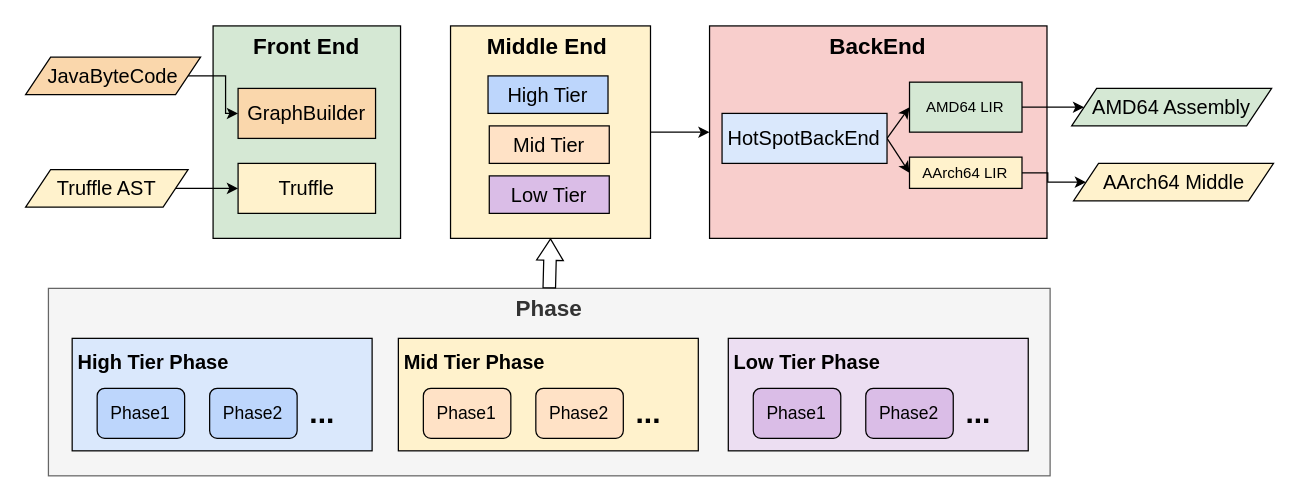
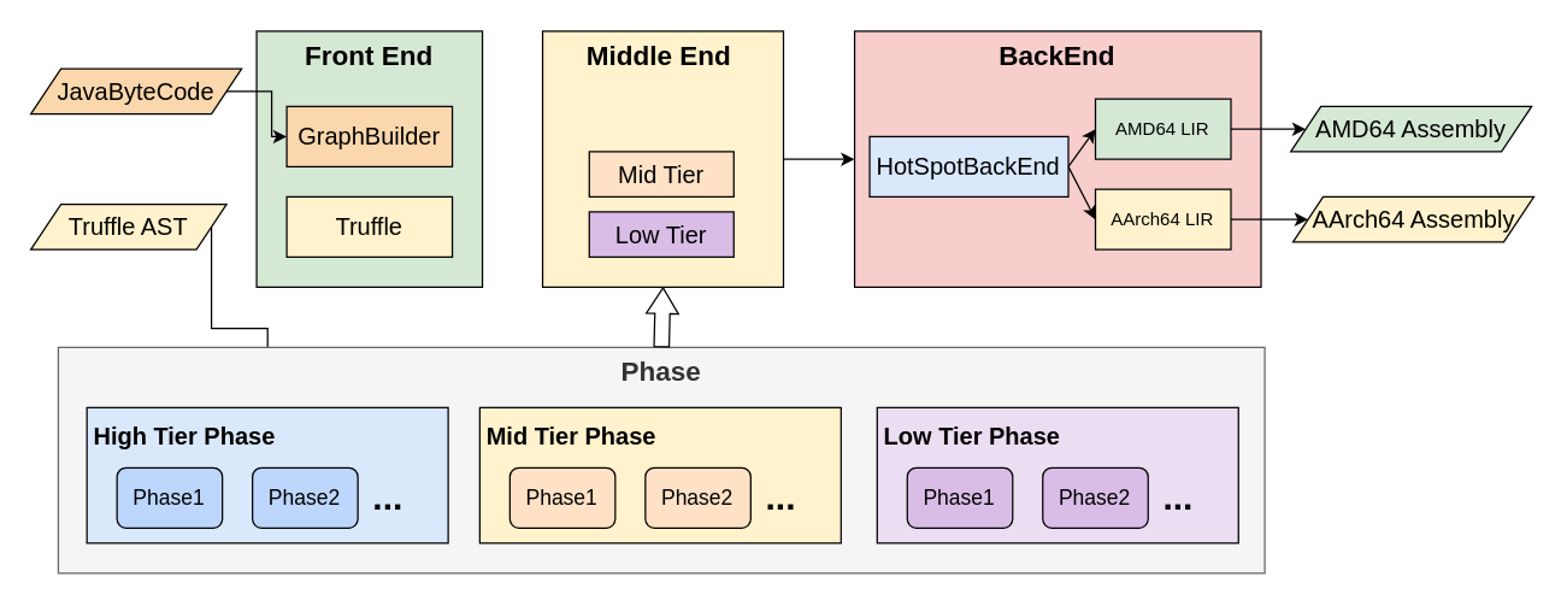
  <mxCell id="0" />
  <mxCell id="1" parent="0" />
  <mxCell id="2" value="&lt;font style=&quot;font-size: 18px;&quot;&gt;&lt;b&gt;Front End&lt;/b&gt;&lt;/font&gt;" style="rounded=0;whiteSpace=wrap;html=1;verticalAlign=top;fillColor=#d5e8d4;strokeColor=default;" parent="1" vertex="1"><mxGeometry x="170" y="20" width="150" height="170" as="geometry" /></mxCell>
  <mxCell id="3" value="&lt;font style=&quot;font-size: 16px;&quot;&gt;GraphBuilder&lt;/font&gt;" style="rounded=0;whiteSpace=wrap;html=1;fillColor=#fad7ac;strokeColor=default;" parent="1" vertex="1"><mxGeometry x="190" y="70" width="110" height="40" as="geometry" /></mxCell>
  <mxCell id="4" value="&lt;font style=&quot;font-size: 16px;&quot;&gt;Truffle&lt;/font&gt;" style="rounded=0;whiteSpace=wrap;html=1;fillColor=#fff2cc;strokeColor=default;" parent="1" vertex="1"><mxGeometry x="190" y="130" width="110" height="40" as="geometry" /></mxCell>
  <mxCell id="5" style="edgeStyle=orthogonalEdgeStyle;rounded=0;orthogonalLoop=1;jettySize=auto;html=1;exitX=1;exitY=0.5;exitDx=0;exitDy=0;entryX=0;entryY=0.5;entryDx=0;entryDy=0;" parent="1" source="6" target="3" edge="1"><mxGeometry relative="1" as="geometry" /></mxCell>
  <mxCell id="6" value="&lt;span style=&quot;text-wrap-mode: nowrap;&quot;&gt;&lt;font style=&quot;font-size: 16px;&quot;&gt;JavaByteCode&lt;/font&gt;&lt;/span&gt;" style="shape=parallelogram;perimeter=parallelogramPerimeter;whiteSpace=wrap;html=1;fixedSize=1;fillColor=#fad7ac;strokeColor=default;" parent="1" vertex="1"><mxGeometry x="20" y="45" width="140" height="30" as="geometry" /></mxCell>
- <mxCell id="7" style="edgeStyle=orthogonalEdgeStyle;rounded=0;orthogonalLoop=1;jettySize=auto;html=1;exitX=1;exitY=0.5;exitDx=0;exitDy=0;entryX=0;entryY=0.5;entryDx=0;entryDy=0;" parent="1" source="8" target="4" edge="1"><mxGeometry relative="1" as="geometry" /></mxCell>
+ <mxCell id="7" style="edgeStyle=orthogonalEdgeStyle;rounded=0;orthogonalLoop=1;jettySize=auto;html=1;exitX=1;exitY=0.5;exitDx=0;exitDy=0;" parent="1" source="8" target="23" edge="1"><mxGeometry relative="1" as="geometry" /></mxCell>
  <mxCell id="8" value="&lt;span style=&quot;text-wrap-mode: nowrap;&quot;&gt;&lt;font style=&quot;font-size: 16px;&quot;&gt;Truffle AST&lt;/font&gt;&lt;/span&gt;" style="shape=parallelogram;perimeter=parallelogramPerimeter;whiteSpace=wrap;html=1;fixedSize=1;fillColor=#fff2cc;strokeColor=default;" parent="1" vertex="1"><mxGeometry x="20" y="135" width="130" height="30" as="geometry" /></mxCell>
  <mxCell id="9" style="edgeStyle=orthogonalEdgeStyle;rounded=0;orthogonalLoop=1;jettySize=auto;html=1;exitX=1;exitY=0.5;exitDx=0;exitDy=0;entryX=0;entryY=0.5;entryDx=0;entryDy=0;" parent="1" source="10" target="11" edge="1"><mxGeometry relative="1" as="geometry" /></mxCell>
  <mxCell id="10" value="&lt;font style=&quot;font-size: 18px;&quot;&gt;&lt;b&gt;Middle End&amp;nbsp;&lt;/b&gt;&lt;/font&gt;" style="rounded=0;whiteSpace=wrap;html=1;verticalAlign=top;fillColor=#fff2cc;strokeColor=default;" parent="1" vertex="1"><mxGeometry x="360" y="20" width="160" height="170" as="geometry" /></mxCell>
  <mxCell id="11" value="&lt;font style=&quot;font-size: 18px;&quot;&gt;&lt;b&gt;BackEnd&lt;/b&gt;&lt;/font&gt;" style="rounded=0;whiteSpace=wrap;html=1;verticalAlign=top;fillColor=#f8cecc;strokeColor=default;" parent="1" vertex="1"><mxGeometry x="567.25" y="20" width="270" height="170" as="geometry" /></mxCell>
- <mxCell id="12" value="&lt;font style=&quot;font-size: 16px;&quot;&gt;High Tier&lt;/font&gt;" style="rounded=0;whiteSpace=wrap;html=1;fillColor=#BDD6FC;strokeColor=default;" parent="1" vertex="1"><mxGeometry x="390" y="60" width="96" height="30" as="geometry" /></mxCell>
  <mxCell id="13" value="&lt;font style=&quot;font-size: 16px;&quot;&gt;Mid Tier&lt;/font&gt;" style="rounded=0;whiteSpace=wrap;html=1;fillColor=#FFE2C6;strokeColor=default;" parent="1" vertex="1"><mxGeometry x="391" y="100" width="96" height="30" as="geometry" /></mxCell>
  <mxCell id="14" value="&lt;font style=&quot;font-size: 16px;&quot;&gt;Low Tier&lt;/font&gt;" style="rounded=0;whiteSpace=wrap;html=1;fillColor=light-dark(#dabde7, #392f3f);strokeColor=default;" parent="1" vertex="1"><mxGeometry x="391" y="140" width="96" height="30" as="geometry" /></mxCell>
  <mxCell id="15" style="rounded=0;orthogonalLoop=1;jettySize=auto;html=1;exitX=1;exitY=0.5;exitDx=0;exitDy=0;entryX=0;entryY=0.5;entryDx=0;entryDy=0;" parent="1" source="17" target="19" edge="1"><mxGeometry relative="1" as="geometry" /></mxCell>
  <mxCell id="16" style="rounded=0;orthogonalLoop=1;jettySize=auto;html=1;exitX=1;exitY=0.5;exitDx=0;exitDy=0;entryX=0;entryY=0.5;entryDx=0;entryDy=0;" parent="1" source="17" target="21" edge="1"><mxGeometry relative="1" as="geometry" /></mxCell>
  <mxCell id="17" value="&lt;font style=&quot;font-size: 16px;&quot;&gt;HotSpotBackEnd&lt;/font&gt;" style="rounded=0;whiteSpace=wrap;html=1;fillColor=#dae8fc;strokeColor=default;" parent="1" vertex="1"><mxGeometry x="577.25" y="90" width="132" height="40" as="geometry" /></mxCell>
  <mxCell id="18" style="edgeStyle=orthogonalEdgeStyle;rounded=0;orthogonalLoop=1;jettySize=auto;html=1;entryX=0;entryY=0.5;entryDx=0;entryDy=0;" edge="1" parent="1" source="19" target="36"><mxGeometry relative="1" as="geometry" /></mxCell>
  <mxCell id="19" value="AMD64 LIR" style="rounded=0;whiteSpace=wrap;html=1;fillColor=#d5e8d4;strokeColor=default;" parent="1" vertex="1"><mxGeometry x="727.25" y="65" width="90" height="40" as="geometry" /></mxCell>
  <mxCell id="20" style="edgeStyle=orthogonalEdgeStyle;rounded=0;orthogonalLoop=1;jettySize=auto;html=1;entryX=0;entryY=0.5;entryDx=0;entryDy=0;" edge="1" parent="1" source="21" target="37"><mxGeometry relative="1" as="geometry" /></mxCell>
- <mxCell id="21" value="AArch64 LIR" style="rounded=0;whiteSpace=wrap;html=1;fillColor=#fff2cc;strokeColor=default;" parent="1" vertex="1"><mxGeometry x="727.25" y="125" width="90" height="25" as="geometry" /></mxCell>
+ <mxCell id="21" value="AArch64 LIR" style="rounded=0;whiteSpace=wrap;html=1;fillColor=#fff2cc;strokeColor=default;" parent="1" vertex="1"><mxGeometry x="727.25" y="125" width="90" height="40" as="geometry" /></mxCell>
  <mxCell id="22" value="&lt;font style=&quot;font-size: 18px;&quot;&gt;&lt;b&gt;Phase&lt;/b&gt;&lt;/font&gt;" style="rounded=0;whiteSpace=wrap;html=1;verticalAlign=top;fillColor=#f5f5f5;fontColor=#333333;strokeColor=#666666;" parent="1" vertex="1"><mxGeometry x="38.25" y="230" width="801.5" height="150" as="geometry" /></mxCell>
  <mxCell id="23" value="&lt;font style=&quot;font-size: 16px;&quot;&gt;&lt;b style=&quot;&quot;&gt;High Tier Phase&lt;/b&gt;&lt;/font&gt;" style="rounded=0;whiteSpace=wrap;html=1;verticalAlign=top;align=left;spacing=5;fillColor=#dae8fc;strokeColor=default;" parent="1" vertex="1"><mxGeometry x="57.25" y="270" width="240" height="90" as="geometry" /></mxCell>
  <mxCell id="24" value="&lt;font style=&quot;font-size: 14px;&quot;&gt;Phase1&lt;/font&gt;" style="rounded=1;whiteSpace=wrap;html=1;fillColor=#BDD6FC;strokeColor=default;" parent="1" vertex="1"><mxGeometry x="77.25" y="310" width="70" height="40" as="geometry" /></mxCell>
  <mxCell id="25" value="&lt;font style=&quot;font-size: 14px;&quot;&gt;Phase2&lt;/font&gt;" style="rounded=1;whiteSpace=wrap;html=1;fillColor=#BDD6FC;strokeColor=default;" parent="1" vertex="1"><mxGeometry x="167.25" y="310" width="70" height="40" as="geometry" /></mxCell>
  <mxCell id="26" value="&lt;font style=&quot;font-size: 24px;&quot;&gt;&lt;b style=&quot;&quot;&gt;...&lt;/b&gt;&lt;/font&gt;" style="text;html=1;align=center;verticalAlign=middle;resizable=0;points=[];autosize=1;strokeColor=none;fillColor=none;" parent="1" vertex="1"><mxGeometry x="237.25" y="310" width="40" height="40" as="geometry" /></mxCell>
  <mxCell id="27" value="&lt;font style=&quot;font-size: 16px;&quot;&gt;&lt;b style=&quot;&quot;&gt;Mid Tier Phase&lt;/b&gt;&lt;/font&gt;" style="rounded=0;whiteSpace=wrap;html=1;verticalAlign=top;align=left;spacing=5;fillColor=#fff2cc;strokeColor=default;" parent="1" vertex="1"><mxGeometry x="318.25" y="270" width="240" height="90" as="geometry" /></mxCell>
  <mxCell id="28" value="&lt;span style=&quot;font-size: 14px;&quot;&gt;Phase1&lt;/span&gt;" style="rounded=1;whiteSpace=wrap;html=1;fillColor=#FFE2C6;strokeColor=default;" parent="1" vertex="1"><mxGeometry x="338.25" y="310" width="70" height="40" as="geometry" /></mxCell>
  <mxCell id="29" value="&lt;span style=&quot;font-size: 14px;&quot;&gt;Phase2&lt;/span&gt;" style="rounded=1;whiteSpace=wrap;html=1;fillColor=#FFE2C6;strokeColor=default;" parent="1" vertex="1"><mxGeometry x="428.25" y="310" width="70" height="40" as="geometry" /></mxCell>
  <mxCell id="30" value="&lt;font style=&quot;font-size: 24px;&quot;&gt;&lt;b style=&quot;&quot;&gt;...&lt;/b&gt;&lt;/font&gt;" style="text;html=1;align=center;verticalAlign=middle;resizable=0;points=[];autosize=1;strokeColor=none;fillColor=none;" parent="1" vertex="1"><mxGeometry x="498.25" y="310" width="40" height="40" as="geometry" /></mxCell>
  <mxCell id="31" value="&lt;font style=&quot;font-size: 16px;&quot;&gt;&lt;b style=&quot;&quot;&gt;Low Tier Phase&lt;/b&gt;&lt;/font&gt;" style="rounded=0;whiteSpace=wrap;html=1;verticalAlign=top;align=left;spacing=5;fillColor=#ECDEF2;strokeColor=default;" parent="1" vertex="1"><mxGeometry x="582.25" y="270" width="240" height="90" as="geometry" /></mxCell>
  <mxCell id="32" value="&lt;span style=&quot;font-size: 14px;&quot;&gt;Phase1&lt;/span&gt;" style="rounded=1;whiteSpace=wrap;html=1;fillColor=#DABDE7;strokeColor=default;" parent="1" vertex="1"><mxGeometry x="602.25" y="310" width="70" height="40" as="geometry" /></mxCell>
  <mxCell id="33" value="&lt;span style=&quot;font-size: 14px;&quot;&gt;Phase2&lt;/span&gt;" style="rounded=1;whiteSpace=wrap;html=1;fillColor=#DABDE7;strokeColor=default;" parent="1" vertex="1"><mxGeometry x="692.25" y="310" width="70" height="40" as="geometry" /></mxCell>
  <mxCell id="34" value="&lt;font style=&quot;font-size: 24px;&quot;&gt;&lt;b style=&quot;&quot;&gt;...&lt;/b&gt;&lt;/font&gt;" style="text;html=1;align=center;verticalAlign=middle;resizable=0;points=[];autosize=1;strokeColor=none;fillColor=none;" parent="1" vertex="1"><mxGeometry x="762.25" y="310" width="40" height="40" as="geometry" /></mxCell>
  <mxCell id="35" value="" style="shape=flexArrow;endArrow=classic;html=1;rounded=0;entryX=0.5;entryY=1;entryDx=0;entryDy=0;exitX=0.5;exitY=0;exitDx=0;exitDy=0;endWidth=10.37;endSize=5.363;" parent="1" source="22" target="10" edge="1"><mxGeometry width="50" height="50" relative="1" as="geometry"><mxPoint x="456" y="250" as="sourcePoint" /><mxPoint x="506" y="200" as="targetPoint" /></mxGeometry></mxCell>
  <mxCell id="36" value="&lt;span style=&quot;text-wrap-mode: nowrap;&quot;&gt;&lt;font style=&quot;font-size: 16px;&quot;&gt;AMD64 Assembly&lt;/font&gt;&lt;/span&gt;" style="shape=parallelogram;perimeter=parallelogramPerimeter;whiteSpace=wrap;html=1;fixedSize=1;fillColor=#d5e8d4;strokeColor=default;" vertex="1" parent="1"><mxGeometry x="857" y="70" width="160" height="30" as="geometry" /></mxCell>
- <mxCell id="37" value="&lt;span style=&quot;text-wrap-mode: nowrap;&quot;&gt;&lt;font style=&quot;font-size: 16px;&quot;&gt;AArch64 Middle&lt;/font&gt;&lt;/span&gt;" style="shape=parallelogram;perimeter=parallelogramPerimeter;whiteSpace=wrap;html=1;fixedSize=1;fillColor=#fff2cc;strokeColor=default;" vertex="1" parent="1"><mxGeometry x="858.5" y="130" width="160" height="30" as="geometry" /></mxCell>
+ <mxCell id="37" value="&lt;span style=&quot;text-wrap-mode: nowrap;&quot;&gt;&lt;font style=&quot;font-size: 16px;&quot;&gt;AArch64 Assembly&lt;/font&gt;&lt;/span&gt;" style="shape=parallelogram;perimeter=parallelogramPerimeter;whiteSpace=wrap;html=1;fixedSize=1;fillColor=#fff2cc;strokeColor=default;" vertex="1" parent="1"><mxGeometry x="858.5" y="130" width="160" height="30" as="geometry" /></mxCell>
